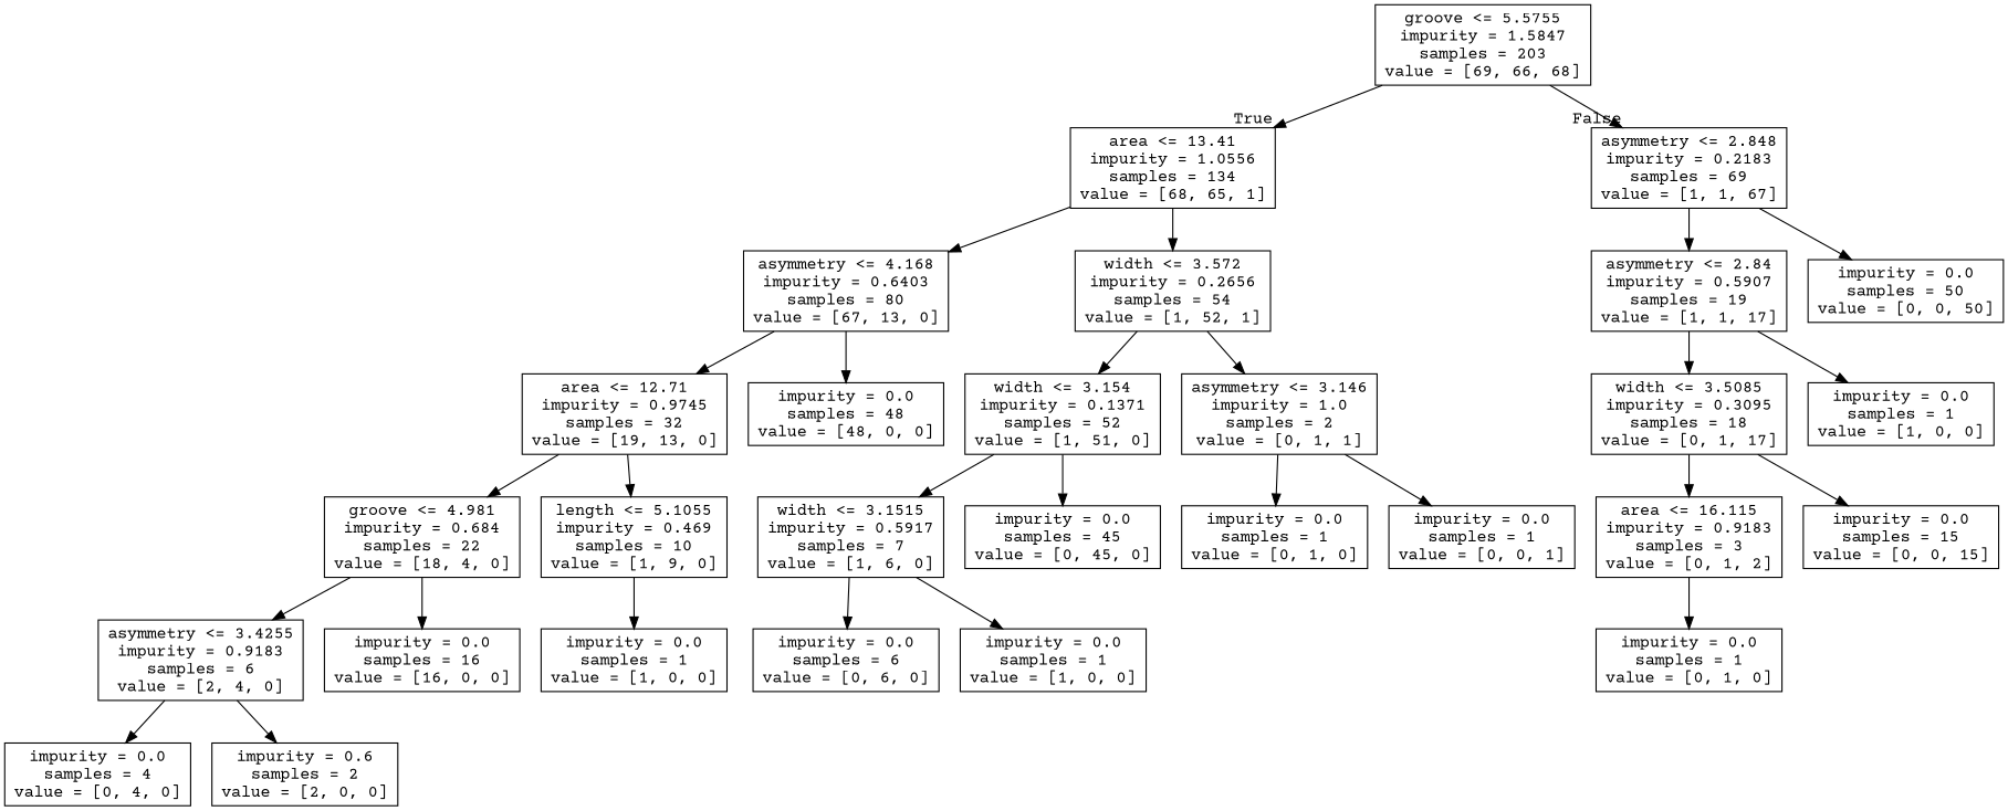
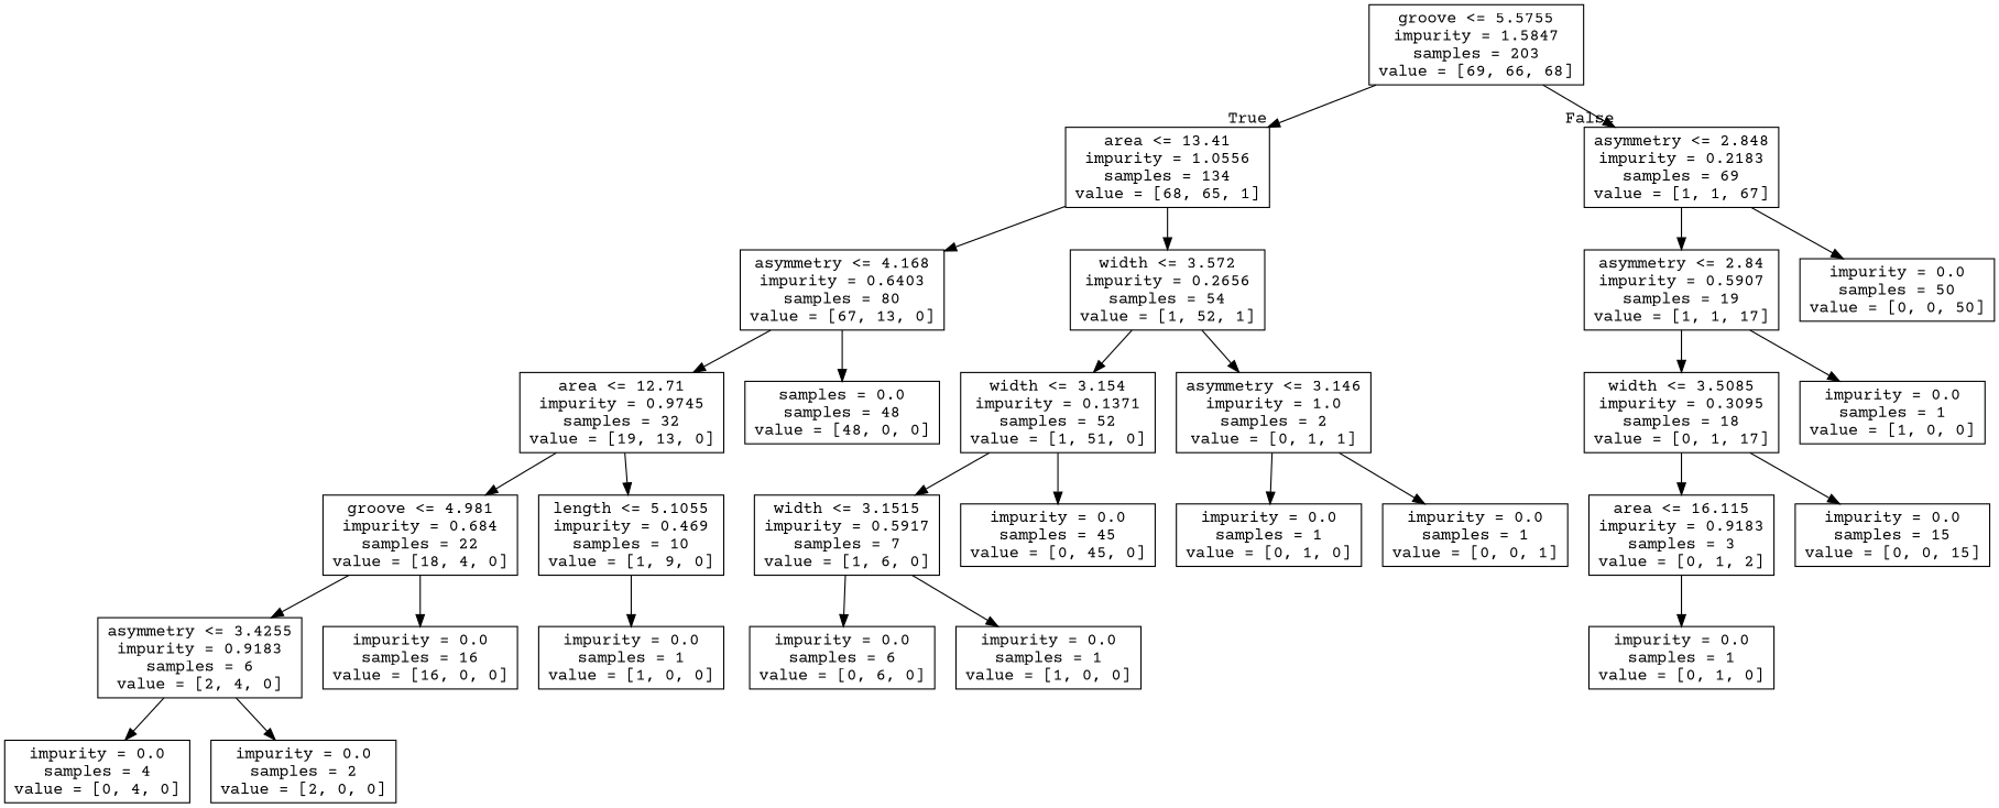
  digraph {
    fontname="Courier Prime"
    node [fontname="Courier Prime" shape=box]
    edge [fontname="Courier Prime"]
    n1 [label="groove <= 5.5755\nimpurity = 1.5847\nsamples = 203\nvalue = [69, 66, 68]"]
    n2 [label="area <= 13.41\nimpurity = 1.0556\nsamples = 134\nvalue = [68, 65, 1]"]
    n3 [label="asymmetry <= 2.848\nimpurity = 0.2183\nsamples = 69\nvalue = [1, 1, 67]"]
    n4 [label="asymmetry <= 4.168\nimpurity = 0.6403\nsamples = 80\nvalue = [67, 13, 0]"]
    n5 [label="width <= 3.572\nimpurity = 0.2656\nsamples = 54\nvalue = [1, 52, 1]"]
    n6 [label="asymmetry <= 2.84\nimpurity = 0.5907\nsamples = 19\nvalue = [1, 1, 17]"]
    n7 [label="impurity = 0.0\nsamples = 50\nvalue = [0, 0, 50]"]
    n8 [label="area <= 12.71\nimpurity = 0.9745\nsamples = 32\nvalue = [19, 13, 0]"]
-   n9 [label="impurity = 0.0\nsamples = 48\nvalue = [48, 0, 0]"]
+   n9 [label="samples = 0.0\nsamples = 48\nvalue = [48, 0, 0]"]
    n10 [label="width <= 3.154\nimpurity = 0.1371\nsamples = 52\nvalue = [1, 51, 0]"]
    n11 [label="asymmetry <= 3.146\nimpurity = 1.0\nsamples = 2\nvalue = [0, 1, 1]"]
    n12 [label="groove <= 4.981\nimpurity = 0.684\nsamples = 22\nvalue = [18, 4, 0]"]
    n13 [label="length <= 5.1055\nimpurity = 0.469\nsamples = 10\nvalue = [1, 9, 0]"]
    n14 [label="asymmetry <= 3.4255\nimpurity = 0.9183\nsamples = 6\nvalue = [2, 4, 0]"]
    n15 [label="impurity = 0.0\nsamples = 16\nvalue = [16, 0, 0]"]
    n16 [label="impurity = 0.0\nsamples = 1\nvalue = [1, 0, 0]"]
    n17 [label="impurity = 0.0\nsamples = 4\nvalue = [0, 4, 0]"]
-   n18 [label="impurity = 0.6\nsamples = 2\nvalue = [2, 0, 0]"]
+   n18 [label="impurity = 0.0\nsamples = 2\nvalue = [2, 0, 0]"]
    n19 [label="width <= 3.1515\nimpurity = 0.5917\nsamples = 7\nvalue = [1, 6, 0]"]
    n20 [label="impurity = 0.0\nsamples = 45\nvalue = [0, 45, 0]"]
    n21 [label="impurity = 0.0\nsamples = 1\nvalue = [0, 1, 0]"]
    n22 [label="impurity = 0.0\nsamples = 1\nvalue = [0, 0, 1]"]
    n23 [label="impurity = 0.0\nsamples = 6\nvalue = [0, 6, 0]"]
    n24 [label="impurity = 0.0\nsamples = 1\nvalue = [1, 0, 0]"]
    n25 [label="width <= 3.5085\nimpurity = 0.3095\nsamples = 18\nvalue = [0, 1, 17]"]
    n26 [label="impurity = 0.0\nsamples = 1\nvalue = [1, 0, 0]"]
    n27 [label="area <= 16.115\nimpurity = 0.9183\nsamples = 3\nvalue = [0, 1, 2]"]
    n28 [label="impurity = 0.0\nsamples = 15\nvalue = [0, 0, 15]"]
    n29 [label="impurity = 0.0\nsamples = 1\nvalue = [0, 1, 0]"]
    n1 -> n2 [headlabel=True labelangle=45 labeldistance=2.5]
    n1 -> n3 [headlabel=False labelangle=-45 labeldistance=2.5]
    n2 -> n4
    n2 -> n5
    n3 -> n6
    n3 -> n7
    n4 -> n8
    n4 -> n9
    n5 -> n10
    n5 -> n11
    n6 -> n25
    n6 -> n26
    n8 -> n12
    n8 -> n13
    n10 -> n19
    n10 -> n20
    n11 -> n21
    n11 -> n22
    n12 -> n14
    n12 -> n15
    n13 -> n16
    n14 -> n17
    n14 -> n18
    n19 -> n23
    n19 -> n24
    n25 -> n27
    n25 -> n28
    n27 -> n29
  }
